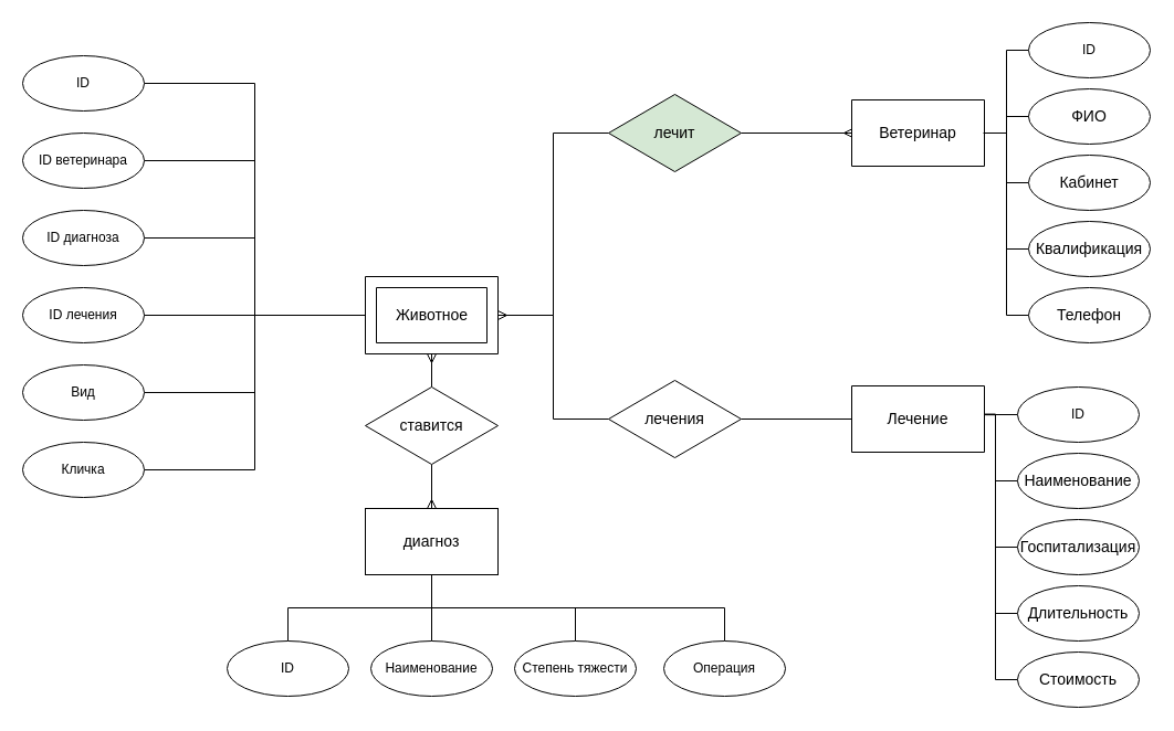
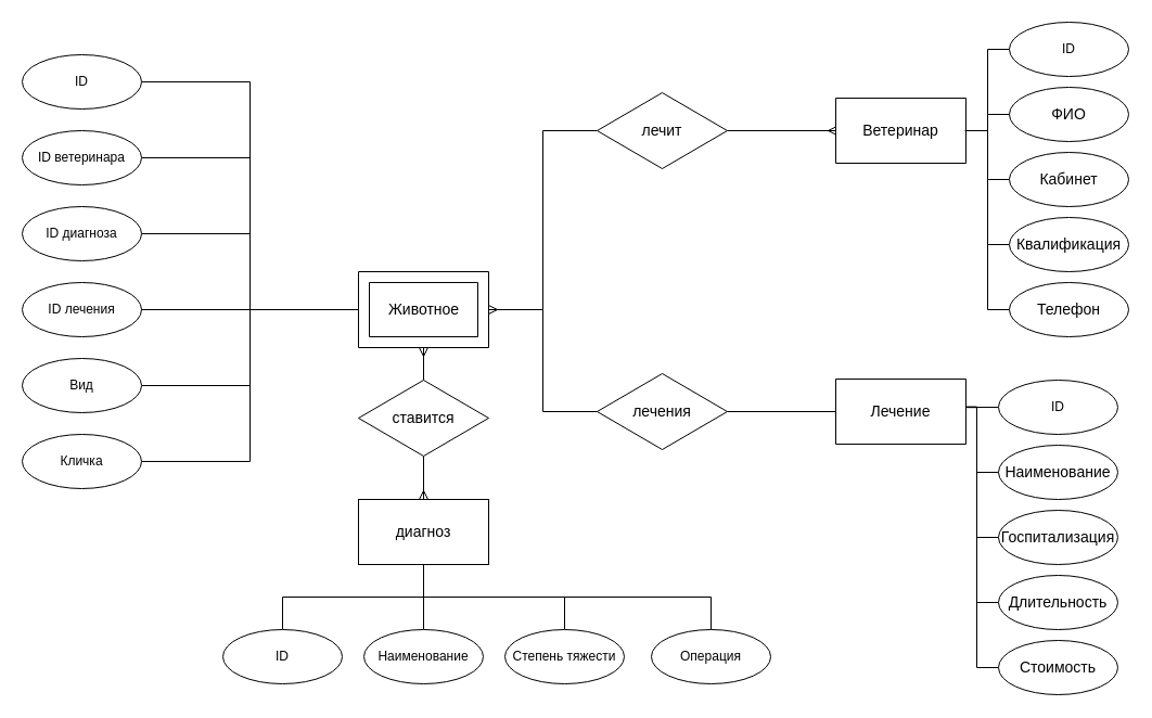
  <mxCell id="0" />
  <mxCell id="1" parent="0" />
  <mxCell id="2" value="" style="group" vertex="1" connectable="0" parent="1"><mxGeometry x="330" y="250" width="120" height="70" as="geometry" /></mxCell>
  <mxCell id="3" value="" style="verticalLabelPosition=bottom;verticalAlign=top;html=1;shape=mxgraph.basic.frame;dx=10;" vertex="1" parent="2"><mxGeometry width="120.0" height="70" as="geometry" /></mxCell>
  <mxCell id="4" value="&lt;font style=&quot;font-size: 14px&quot;&gt;Животное&lt;/font&gt;" style="text;html=1;align=center;verticalAlign=middle;resizable=0;points=[];autosize=1;strokeColor=none;fillColor=none;" vertex="1" parent="2"><mxGeometry x="20.005" y="25" width="80" height="20" as="geometry" /></mxCell>
  <mxCell id="5" style="edgeStyle=orthogonalEdgeStyle;rounded=0;orthogonalLoop=1;jettySize=auto;html=1;exitX=0.5;exitY=1;exitDx=0;exitDy=0;entryX=0.5;entryY=0;entryDx=0;entryDy=0;endArrow=ERmany;endFill=0;" edge="1" parent="1" source="7" target="9"><mxGeometry relative="1" as="geometry" /></mxCell>
  <mxCell id="6" style="edgeStyle=orthogonalEdgeStyle;rounded=0;orthogonalLoop=1;jettySize=auto;html=1;exitX=0.5;exitY=0;exitDx=0;exitDy=0;entryX=0.5;entryY=1;entryDx=0;entryDy=0;entryPerimeter=0;endArrow=ERmany;endFill=0;" edge="1" parent="1" source="7" target="3"><mxGeometry relative="1" as="geometry" /></mxCell>
  <mxCell id="7" value="&lt;font style=&quot;font-size: 14px&quot;&gt;ставится&lt;/font&gt;" style="rhombus;whiteSpace=wrap;html=1;" vertex="1" parent="1"><mxGeometry x="330" y="350" width="120" height="70" as="geometry" /></mxCell>
  <mxCell id="8" style="edgeStyle=orthogonalEdgeStyle;rounded=0;orthogonalLoop=1;jettySize=auto;html=1;entryX=0.5;entryY=0;entryDx=0;entryDy=0;endArrow=none;endFill=0;" edge="1" parent="1" source="9" target="12"><mxGeometry relative="1" as="geometry" /></mxCell>
  <mxCell id="9" value="&lt;font style=&quot;font-size: 14px&quot;&gt;диагноз&lt;/font&gt;" style="rounded=0;whiteSpace=wrap;html=1;" vertex="1" parent="1"><mxGeometry x="330" y="460" width="120" height="60" as="geometry" /></mxCell>
  <mxCell id="10" style="edgeStyle=orthogonalEdgeStyle;rounded=0;orthogonalLoop=1;jettySize=auto;html=1;exitX=0.5;exitY=0;exitDx=0;exitDy=0;entryX=0.5;entryY=1;entryDx=0;entryDy=0;endArrow=none;endFill=0;" edge="1" parent="1" source="11" target="9"><mxGeometry relative="1" as="geometry" /></mxCell>
  <mxCell id="11" value="ID" style="ellipse;whiteSpace=wrap;html=1;" vertex="1" parent="1"><mxGeometry x="205" y="580" width="110" height="50" as="geometry" /></mxCell>
  <mxCell id="12" value="Наименование" style="ellipse;whiteSpace=wrap;html=1;" vertex="1" parent="1"><mxGeometry x="335" y="580" width="110" height="50" as="geometry" /></mxCell>
  <mxCell id="13" style="edgeStyle=orthogonalEdgeStyle;rounded=0;orthogonalLoop=1;jettySize=auto;html=1;exitX=0.5;exitY=0;exitDx=0;exitDy=0;entryX=0.5;entryY=1;entryDx=0;entryDy=0;endArrow=none;endFill=0;" edge="1" parent="1" source="14" target="9"><mxGeometry relative="1" as="geometry" /></mxCell>
  <mxCell id="14" value="Степень тяжести" style="ellipse;whiteSpace=wrap;html=1;" vertex="1" parent="1"><mxGeometry x="465" y="580" width="110" height="50" as="geometry" /></mxCell>
  <mxCell id="15" style="edgeStyle=orthogonalEdgeStyle;rounded=0;orthogonalLoop=1;jettySize=auto;html=1;exitX=1;exitY=0.5;exitDx=0;exitDy=0;entryX=0;entryY=0.5;entryDx=0;entryDy=0;entryPerimeter=0;endArrow=none;endFill=0;" edge="1" parent="1" source="16" target="3"><mxGeometry relative="1" as="geometry" /></mxCell>
  <mxCell id="16" value="ID" style="ellipse;whiteSpace=wrap;html=1;" vertex="1" parent="1"><mxGeometry x="20" y="50" width="110" height="50" as="geometry" /></mxCell>
  <mxCell id="17" style="edgeStyle=orthogonalEdgeStyle;rounded=0;orthogonalLoop=1;jettySize=auto;html=1;exitX=1;exitY=0.5;exitDx=0;exitDy=0;entryX=0;entryY=0.5;entryDx=0;entryDy=0;entryPerimeter=0;endArrow=none;endFill=0;" edge="1" parent="1" source="18" target="3"><mxGeometry relative="1" as="geometry" /></mxCell>
  <mxCell id="18" value="ID ветеринара" style="ellipse;whiteSpace=wrap;html=1;" vertex="1" parent="1"><mxGeometry x="20" y="120" width="110" height="50" as="geometry" /></mxCell>
  <mxCell id="19" style="edgeStyle=orthogonalEdgeStyle;rounded=0;orthogonalLoop=1;jettySize=auto;html=1;exitX=1;exitY=0.5;exitDx=0;exitDy=0;entryX=0;entryY=0.5;entryDx=0;entryDy=0;entryPerimeter=0;endArrow=none;endFill=0;" edge="1" parent="1" source="20" target="3"><mxGeometry relative="1" as="geometry" /></mxCell>
  <mxCell id="20" value="ID диагноза" style="ellipse;whiteSpace=wrap;html=1;" vertex="1" parent="1"><mxGeometry x="20" y="190" width="110" height="50" as="geometry" /></mxCell>
  <mxCell id="21" value="ID лечения" style="ellipse;whiteSpace=wrap;html=1;" vertex="1" parent="1"><mxGeometry x="20" y="260" width="110" height="50" as="geometry" /></mxCell>
  <mxCell id="22" style="edgeStyle=orthogonalEdgeStyle;rounded=0;orthogonalLoop=1;jettySize=auto;html=1;exitX=1;exitY=0.5;exitDx=0;exitDy=0;entryX=0;entryY=0.5;entryDx=0;entryDy=0;entryPerimeter=0;endArrow=none;endFill=0;" edge="1" parent="1" source="23" target="3"><mxGeometry relative="1" as="geometry" /></mxCell>
  <mxCell id="23" value="Вид" style="ellipse;whiteSpace=wrap;html=1;" vertex="1" parent="1"><mxGeometry x="20" y="330" width="110" height="50" as="geometry" /></mxCell>
  <mxCell id="24" style="edgeStyle=orthogonalEdgeStyle;rounded=0;orthogonalLoop=1;jettySize=auto;html=1;exitX=1;exitY=0.5;exitDx=0;exitDy=0;entryX=0;entryY=0.5;entryDx=0;entryDy=0;entryPerimeter=0;endArrow=none;endFill=0;" edge="1" parent="1" source="25" target="3"><mxGeometry relative="1" as="geometry" /></mxCell>
  <mxCell id="25" value="Кличка" style="ellipse;whiteSpace=wrap;html=1;" vertex="1" parent="1"><mxGeometry x="20" y="400" width="110" height="50" as="geometry" /></mxCell>
  <mxCell id="26" style="edgeStyle=orthogonalEdgeStyle;rounded=0;orthogonalLoop=1;jettySize=auto;html=1;exitX=0;exitY=0.5;exitDx=0;exitDy=0;exitPerimeter=0;entryX=1;entryY=0.5;entryDx=0;entryDy=0;endArrow=none;endFill=0;" edge="1" parent="1" source="3" target="21"><mxGeometry relative="1" as="geometry" /></mxCell>
  <mxCell id="27" style="edgeStyle=orthogonalEdgeStyle;rounded=0;orthogonalLoop=1;jettySize=auto;html=1;exitX=1;exitY=0.5;exitDx=0;exitDy=0;entryX=0;entryY=0.5;entryDx=0;entryDy=0;entryPerimeter=0;endArrow=none;endFill=0;" edge="1" parent="1" source="28" target="32"><mxGeometry relative="1" as="geometry" /></mxCell>
  <mxCell id="28" value="&lt;font style=&quot;font-size: 14px&quot;&gt;лечения&lt;/font&gt;" style="rhombus;whiteSpace=wrap;html=1;" vertex="1" parent="1"><mxGeometry x="550" y="344" width="120" height="70" as="geometry" /></mxCell>
  <mxCell id="29" style="edgeStyle=orthogonalEdgeStyle;rounded=0;orthogonalLoop=1;jettySize=auto;html=1;exitX=1;exitY=0.5;exitDx=0;exitDy=0;entryX=0.008;entryY=0.5;entryDx=0;entryDy=0;entryPerimeter=0;endArrow=ERmany;endFill=0;" edge="1" parent="1" source="30" target="35"><mxGeometry relative="1" as="geometry" /></mxCell>
- <mxCell id="30" value="&lt;font style=&quot;font-size: 14px&quot;&gt;лечит&lt;/font&gt;" style="rhombus;whiteSpace=wrap;html=1;fillColor=#d5e8d4;" vertex="1" parent="1"><mxGeometry x="550" y="85" width="120" height="70" as="geometry" /></mxCell>
+ <mxCell id="30" value="&lt;font style=&quot;font-size: 14px&quot;&gt;лечит&lt;/font&gt;" style="rhombus;whiteSpace=wrap;html=1;" vertex="1" parent="1"><mxGeometry x="550" y="85" width="120" height="70" as="geometry" /></mxCell>
  <mxCell id="31" value="" style="group" vertex="1" connectable="0" parent="1"><mxGeometry x="770" y="349" width="120" height="60" as="geometry" /></mxCell>
  <mxCell id="32" value="" style="verticalLabelPosition=bottom;verticalAlign=top;html=1;shape=mxgraph.basic.rect;fillColor2=none;strokeWidth=1;size=20;indent=5;" vertex="1" parent="31"><mxGeometry width="120" height="60" as="geometry" /></mxCell>
  <mxCell id="33" value="&lt;font style=&quot;font-size: 14px&quot;&gt;Лечение&lt;/font&gt;" style="text;html=1;strokeColor=none;fillColor=none;align=center;verticalAlign=middle;whiteSpace=wrap;rounded=0;" vertex="1" parent="31"><mxGeometry x="40" y="20" width="40" height="20" as="geometry" /></mxCell>
  <mxCell id="34" value="" style="group" vertex="1" connectable="0" parent="1"><mxGeometry x="770" y="90" width="120" height="60" as="geometry" /></mxCell>
  <mxCell id="35" value="" style="verticalLabelPosition=bottom;verticalAlign=top;html=1;shape=mxgraph.basic.rect;fillColor2=none;strokeWidth=1;size=20;indent=5;" vertex="1" parent="34"><mxGeometry width="120" height="60" as="geometry" /></mxCell>
  <mxCell id="36" value="&lt;font style=&quot;font-size: 14px&quot;&gt;Ветеринар&lt;/font&gt;" style="text;html=1;strokeColor=none;fillColor=none;align=center;verticalAlign=middle;whiteSpace=wrap;rounded=0;" vertex="1" parent="34"><mxGeometry x="40" y="20" width="40" height="20" as="geometry" /></mxCell>
  <mxCell id="37" style="edgeStyle=orthogonalEdgeStyle;rounded=0;orthogonalLoop=1;jettySize=auto;html=1;exitX=1;exitY=0.5;exitDx=0;exitDy=0;exitPerimeter=0;entryX=0;entryY=0.5;entryDx=0;entryDy=0;endArrow=none;endFill=0;" edge="1" parent="1" source="3" target="28"><mxGeometry relative="1" as="geometry" /></mxCell>
  <mxCell id="38" style="edgeStyle=orthogonalEdgeStyle;rounded=0;orthogonalLoop=1;jettySize=auto;html=1;exitX=1;exitY=0.5;exitDx=0;exitDy=0;exitPerimeter=0;entryX=0;entryY=0.5;entryDx=0;entryDy=0;endArrow=none;endFill=0;startArrow=ERmany;startFill=0;" edge="1" parent="1" source="3" target="30"><mxGeometry relative="1" as="geometry" /></mxCell>
  <mxCell id="39" style="edgeStyle=orthogonalEdgeStyle;rounded=0;orthogonalLoop=1;jettySize=auto;html=1;exitX=0;exitY=0.5;exitDx=0;exitDy=0;entryX=1;entryY=0.5;entryDx=0;entryDy=0;entryPerimeter=0;endArrow=none;endFill=0;" edge="1" parent="1" source="40" target="35"><mxGeometry relative="1" as="geometry" /></mxCell>
  <mxCell id="40" value="ID" style="ellipse;whiteSpace=wrap;html=1;" vertex="1" parent="1"><mxGeometry x="930" y="20" width="110" height="50" as="geometry" /></mxCell>
  <mxCell id="41" value="&lt;font style=&quot;font-size: 14px&quot;&gt;ФИО&lt;/font&gt;" style="ellipse;whiteSpace=wrap;html=1;" vertex="1" parent="1"><mxGeometry x="930" y="80" width="110" height="50" as="geometry" /></mxCell>
  <mxCell id="42" style="edgeStyle=orthogonalEdgeStyle;rounded=0;orthogonalLoop=1;jettySize=auto;html=1;exitX=0;exitY=0.5;exitDx=0;exitDy=0;entryX=1.017;entryY=0.5;entryDx=0;entryDy=0;entryPerimeter=0;endArrow=none;endFill=0;" edge="1" parent="1" source="43" target="35"><mxGeometry relative="1" as="geometry" /></mxCell>
  <mxCell id="43" value="&lt;font style=&quot;font-size: 14px&quot;&gt;Кабинет&lt;/font&gt;" style="ellipse;whiteSpace=wrap;html=1;" vertex="1" parent="1"><mxGeometry x="930" y="140" width="110" height="50" as="geometry" /></mxCell>
  <mxCell id="44" style="edgeStyle=orthogonalEdgeStyle;rounded=0;orthogonalLoop=1;jettySize=auto;html=1;exitX=0;exitY=0.5;exitDx=0;exitDy=0;entryX=1;entryY=0.5;entryDx=0;entryDy=0;entryPerimeter=0;endArrow=none;endFill=0;" edge="1" parent="1" source="45" target="35"><mxGeometry relative="1" as="geometry" /></mxCell>
  <mxCell id="45" value="&lt;font style=&quot;font-size: 14px&quot;&gt;Квалификация&lt;/font&gt;" style="ellipse;whiteSpace=wrap;html=1;" vertex="1" parent="1"><mxGeometry x="930" y="200" width="110" height="50" as="geometry" /></mxCell>
  <mxCell id="46" style="edgeStyle=orthogonalEdgeStyle;rounded=0;orthogonalLoop=1;jettySize=auto;html=1;exitX=0;exitY=0.5;exitDx=0;exitDy=0;entryX=0.992;entryY=0.5;entryDx=0;entryDy=0;entryPerimeter=0;endArrow=none;endFill=0;" edge="1" parent="1" source="47" target="35"><mxGeometry relative="1" as="geometry" /></mxCell>
  <mxCell id="47" value="&lt;span style=&quot;font-size: 14px&quot;&gt;Телефон&lt;/span&gt;" style="ellipse;whiteSpace=wrap;html=1;" vertex="1" parent="1"><mxGeometry x="930" y="260" width="110" height="50" as="geometry" /></mxCell>
  <mxCell id="48" style="edgeStyle=orthogonalEdgeStyle;rounded=0;orthogonalLoop=1;jettySize=auto;html=1;entryX=0;entryY=0.5;entryDx=0;entryDy=0;endArrow=none;endFill=0;" edge="1" parent="1" source="35" target="41"><mxGeometry relative="1" as="geometry" /></mxCell>
  <mxCell id="49" style="edgeStyle=orthogonalEdgeStyle;rounded=0;orthogonalLoop=1;jettySize=auto;html=1;exitX=0;exitY=0.5;exitDx=0;exitDy=0;entryX=1.001;entryY=0.421;entryDx=0;entryDy=0;entryPerimeter=0;endArrow=none;endFill=0;" edge="1" parent="1" source="50" target="32"><mxGeometry relative="1" as="geometry" /></mxCell>
  <mxCell id="50" value="ID" style="ellipse;whiteSpace=wrap;html=1;" vertex="1" parent="1"><mxGeometry x="920" y="350" width="110" height="50" as="geometry" /></mxCell>
  <mxCell id="51" style="edgeStyle=orthogonalEdgeStyle;rounded=0;orthogonalLoop=1;jettySize=auto;html=1;exitX=0;exitY=0.5;exitDx=0;exitDy=0;entryX=1.003;entryY=0.428;entryDx=0;entryDy=0;entryPerimeter=0;endArrow=none;endFill=0;" edge="1" parent="1" source="52" target="32"><mxGeometry relative="1" as="geometry"><Array as="points"><mxPoint x="900" y="435" /><mxPoint x="900" y="375" /><mxPoint x="890" y="375" /></Array></mxGeometry></mxCell>
  <mxCell id="52" value="&lt;font style=&quot;font-size: 14px&quot;&gt;Наименование&lt;/font&gt;" style="ellipse;whiteSpace=wrap;html=1;" vertex="1" parent="1"><mxGeometry x="920" y="410" width="110" height="50" as="geometry" /></mxCell>
  <mxCell id="53" style="edgeStyle=orthogonalEdgeStyle;rounded=0;orthogonalLoop=1;jettySize=auto;html=1;exitX=0;exitY=0.5;exitDx=0;exitDy=0;entryX=1.005;entryY=0.436;entryDx=0;entryDy=0;entryPerimeter=0;endArrow=none;endFill=0;" edge="1" parent="1" source="54" target="32"><mxGeometry relative="1" as="geometry"><Array as="points"><mxPoint x="900" y="495" /><mxPoint x="900" y="375" /></Array></mxGeometry></mxCell>
  <mxCell id="54" value="&lt;font style=&quot;font-size: 14px&quot;&gt;Госпитализация&lt;/font&gt;" style="ellipse;whiteSpace=wrap;html=1;" vertex="1" parent="1"><mxGeometry x="920" y="470" width="110" height="50" as="geometry" /></mxCell>
  <mxCell id="55" style="edgeStyle=orthogonalEdgeStyle;rounded=0;orthogonalLoop=1;jettySize=auto;html=1;exitX=0;exitY=0.5;exitDx=0;exitDy=0;entryX=0.999;entryY=0.432;entryDx=0;entryDy=0;entryPerimeter=0;endArrow=none;endFill=0;" edge="1" parent="1" source="56" target="32"><mxGeometry relative="1" as="geometry"><Array as="points"><mxPoint x="900" y="555" /><mxPoint x="900" y="375" /></Array></mxGeometry></mxCell>
  <mxCell id="56" value="&lt;font style=&quot;font-size: 14px&quot;&gt;Длительность&lt;/font&gt;" style="ellipse;whiteSpace=wrap;html=1;" vertex="1" parent="1"><mxGeometry x="920" y="530" width="110" height="50" as="geometry" /></mxCell>
  <mxCell id="57" style="edgeStyle=orthogonalEdgeStyle;rounded=0;orthogonalLoop=1;jettySize=auto;html=1;exitX=0;exitY=0.5;exitDx=0;exitDy=0;entryX=1.003;entryY=0.432;entryDx=0;entryDy=0;entryPerimeter=0;endArrow=none;endFill=0;" edge="1" parent="1" source="58" target="32"><mxGeometry relative="1" as="geometry"><Array as="points"><mxPoint x="900" y="615" /><mxPoint x="900" y="375" /></Array></mxGeometry></mxCell>
  <mxCell id="58" value="&lt;span style=&quot;font-size: 14px&quot;&gt;Стоимость&lt;/span&gt;" style="ellipse;whiteSpace=wrap;html=1;" vertex="1" parent="1"><mxGeometry x="920" y="590" width="110" height="50" as="geometry" /></mxCell>
  <mxCell id="59" style="edgeStyle=orthogonalEdgeStyle;rounded=0;orthogonalLoop=1;jettySize=auto;html=1;exitX=0.5;exitY=0;exitDx=0;exitDy=0;startArrow=none;startFill=0;endArrow=none;endFill=0;" edge="1" parent="1" source="60" target="9"><mxGeometry relative="1" as="geometry" /></mxCell>
  <mxCell id="60" value="Операция" style="ellipse;whiteSpace=wrap;html=1;" vertex="1" parent="1"><mxGeometry x="600" y="580" width="110" height="50" as="geometry" /></mxCell>
